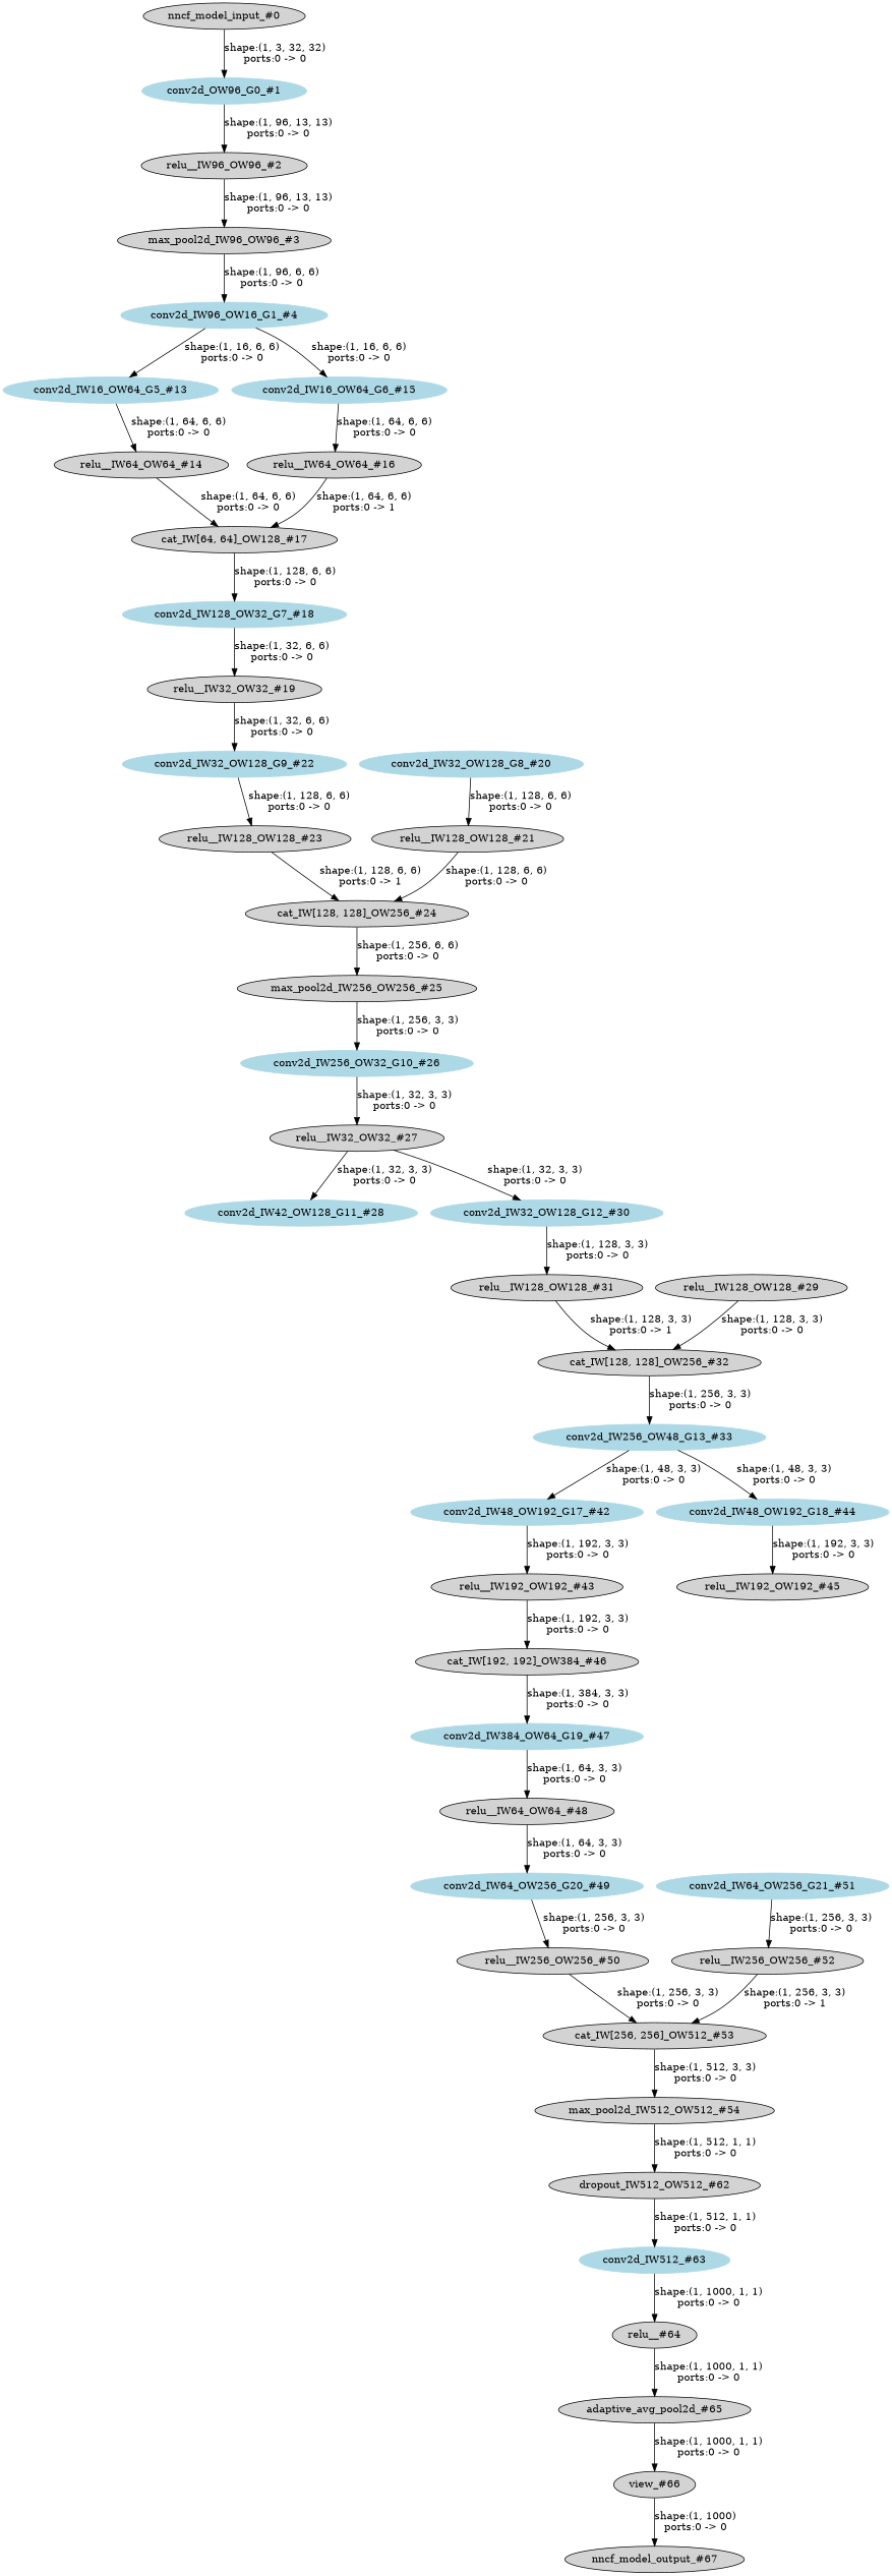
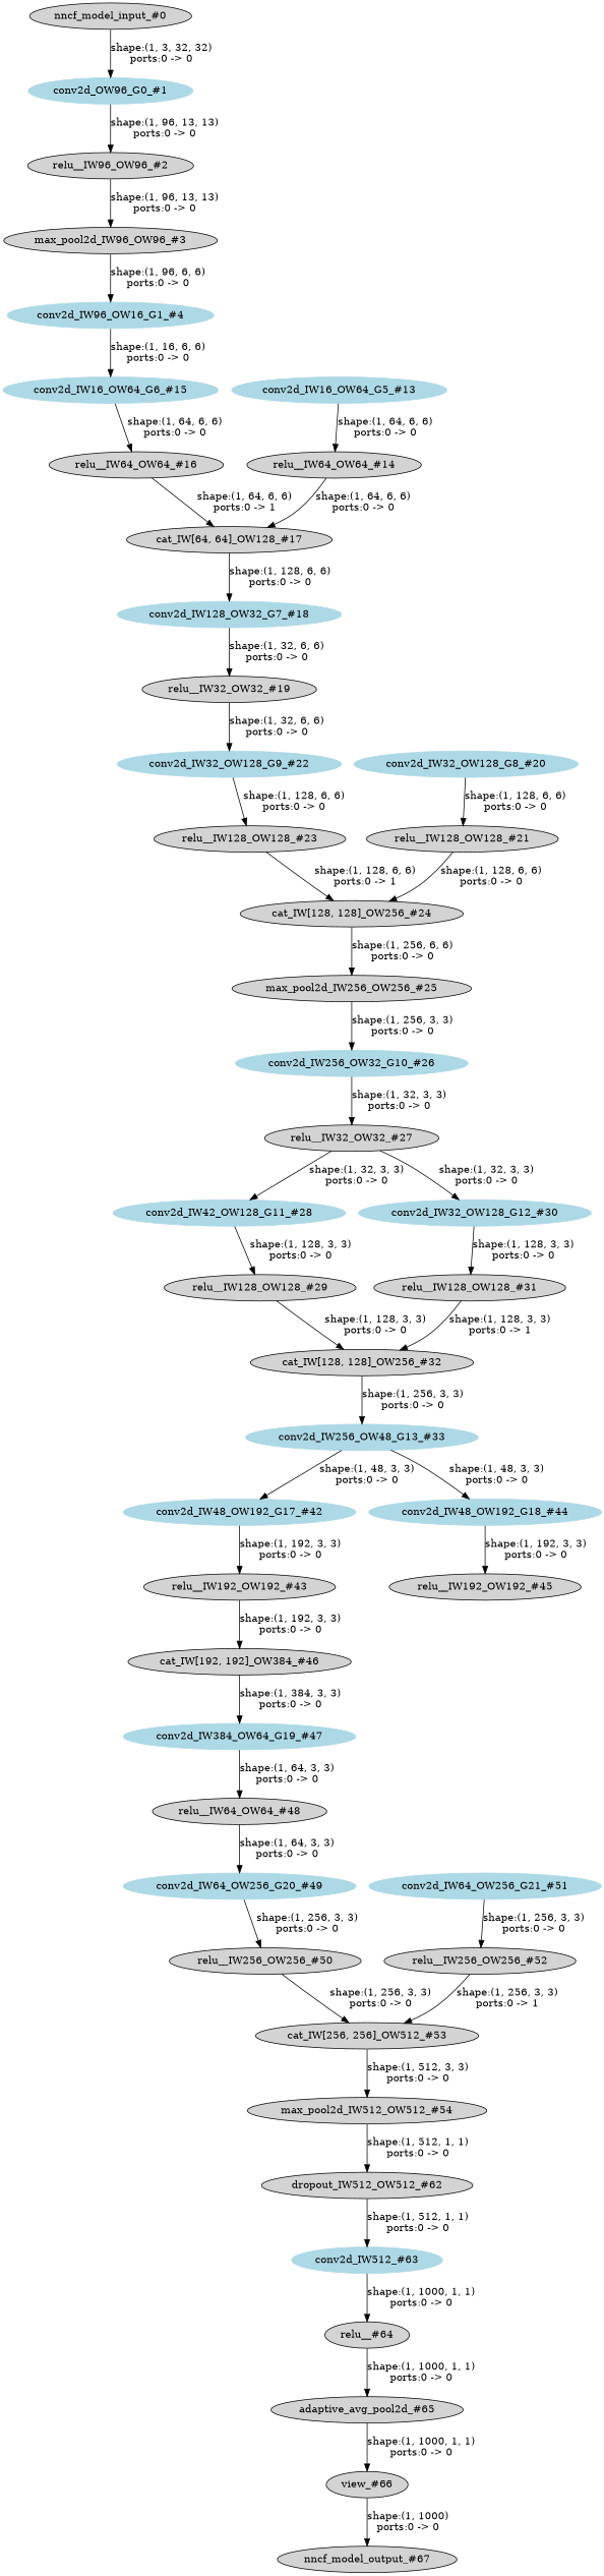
  strict digraph {
    node [style=filled type=conv2d]
    edge [style=solid]
    n1 [label="nncf_model_input_#0" type=nncf_model_input]
    n2 [color=lightblue label="conv2d_OW96_G0_#1"]
    n3 [label="relu__IW96_OW96_#2" type=relu_]
    n4 [label="max_pool2d_IW96_OW96_#3" type=max_pool2d]
    n5 [color=lightblue label="conv2d_IW96_OW16_G1_#4"]
    n6 [color=lightblue label="conv2d_IW16_OW64_G5_#13"]
    n7 [color=lightblue label="conv2d_IW16_OW64_G6_#15"]
    n8 [label="relu__IW64_OW64_#14" type=relu_]
    n9 [label="relu__IW64_OW64_#16" type=relu_]
    n10 [label="cat_IW[64, 64]_OW128_#17" type=cat]
    n11 [color=lightblue label="conv2d_IW128_OW32_G7_#18"]
    n12 [label="relu__IW32_OW32_#19" type=relu_]
    n13 [color=lightblue label="conv2d_IW32_OW128_G9_#22"]
    n14 [color=lightblue label="conv2d_IW32_OW128_G8_#20"]
    n15 [label="relu__IW128_OW128_#21" type=relu_]
    n16 [label="relu__IW128_OW128_#23" type=relu_]
    n17 [label="cat_IW[128, 128]_OW256_#24" type=cat]
    n18 [label="max_pool2d_IW256_OW256_#25" type=max_pool2d]
    n19 [color=lightblue label="conv2d_IW256_OW32_G10_#26"]
    n20 [label="relu__IW32_OW32_#27" type=relu_]
    n21 [color=lightblue label="conv2d_IW42_OW128_G11_#28"]
    n22 [color=lightblue label="conv2d_IW32_OW128_G12_#30"]
    n23 [label="relu__IW128_OW128_#29" type=relu_]
    n24 [label="relu__IW128_OW128_#31" type=relu_]
    n25 [label="cat_IW[128, 128]_OW256_#32" type=cat]
    n26 [color=lightblue label="conv2d_IW256_OW48_G13_#33"]
    n27 [color=lightblue label="conv2d_IW48_OW192_G17_#42"]
    n28 [color=lightblue label="conv2d_IW48_OW192_G18_#44"]
    n29 [label="relu__IW192_OW192_#43" type=relu_]
    n30 [label="relu__IW192_OW192_#45" type=relu_]
    n31 [label="cat_IW[192, 192]_OW384_#46" type=cat]
    n32 [color=lightblue label="conv2d_IW384_OW64_G19_#47"]
    n33 [label="relu__IW64_OW64_#48" type=relu_]
    n34 [color=lightblue label="conv2d_IW64_OW256_G20_#49"]
    n35 [label="relu__IW256_OW256_#50" type=relu_]
    n36 [color=lightblue label="conv2d_IW64_OW256_G21_#51"]
    n37 [label="relu__IW256_OW256_#52" type=relu_]
    n38 [label="cat_IW[256, 256]_OW512_#53" type=cat]
    n39 [label="max_pool2d_IW512_OW512_#54" type=max_pool2d]
    n40 [label="dropout_IW512_OW512_#62" type=dropout]
    n41 [color=lightblue label="conv2d_IW512_#63"]
    n42 [label="relu__#64" type=relu_]
    n43 [label="adaptive_avg_pool2d_#65" type=adaptive_avg_pool2d]
    n44 [label="view_#66" type=view]
    n45 [label="nncf_model_output_#67" type=nncf_model_output]
    n1 -> n2 [label="shape:(1, 3, 32, 32)\nports:0 -> 0"]
    n2 -> n3 [label="shape:(1, 96, 13, 13)\nports:0 -> 0"]
    n3 -> n4 [label="shape:(1, 96, 13, 13)\nports:0 -> 0"]
    n4 -> n5 [label="shape:(1, 96, 6, 6)\nports:0 -> 0"]
-   n5 -> n6 [label="shape:(1, 16, 6, 6)\nports:0 -> 0"]
    n5 -> n7 [label="shape:(1, 16, 6, 6)\nports:0 -> 0"]
    n6 -> n8 [label="shape:(1, 64, 6, 6)\nports:0 -> 0"]
    n7 -> n9 [label="shape:(1, 64, 6, 6)\nports:0 -> 0"]
    n8 -> n10 [label="shape:(1, 64, 6, 6)\nports:0 -> 0"]
    n9 -> n10 [label="shape:(1, 64, 6, 6)\nports:0 -> 1"]
    n10 -> n11 [label="shape:(1, 128, 6, 6)\nports:0 -> 0"]
    n11 -> n12 [label="shape:(1, 32, 6, 6)\nports:0 -> 0"]
    n12 -> n13 [label="shape:(1, 32, 6, 6)\nports:0 -> 0"]
    n13 -> n16 [label="shape:(1, 128, 6, 6)\nports:0 -> 0"]
    n14 -> n15 [label="shape:(1, 128, 6, 6)\nports:0 -> 0"]
    n15 -> n17 [label="shape:(1, 128, 6, 6)\nports:0 -> 0"]
    n16 -> n17 [label="shape:(1, 128, 6, 6)\nports:0 -> 1"]
    n17 -> n18 [label="shape:(1, 256, 6, 6)\nports:0 -> 0"]
    n18 -> n19 [label="shape:(1, 256, 3, 3)\nports:0 -> 0"]
    n19 -> n20 [label="shape:(1, 32, 3, 3)\nports:0 -> 0"]
    n20 -> n21 [label="shape:(1, 32, 3, 3)\nports:0 -> 0"]
    n20 -> n22 [label="shape:(1, 32, 3, 3)\nports:0 -> 0"]
+   n21 -> n23 [label="shape:(1, 128, 3, 3)\nports:0 -> 0"]
    n22 -> n24 [label="shape:(1, 128, 3, 3)\nports:0 -> 0"]
    n23 -> n25 [label="shape:(1, 128, 3, 3)\nports:0 -> 0"]
    n24 -> n25 [label="shape:(1, 128, 3, 3)\nports:0 -> 1"]
    n25 -> n26 [label="shape:(1, 256, 3, 3)\nports:0 -> 0"]
    n26 -> n27 [label="shape:(1, 48, 3, 3)\nports:0 -> 0"]
    n26 -> n28 [label="shape:(1, 48, 3, 3)\nports:0 -> 0"]
    n27 -> n29 [label="shape:(1, 192, 3, 3)\nports:0 -> 0"]
    n28 -> n30 [label="shape:(1, 192, 3, 3)\nports:0 -> 0"]
    n29 -> n31 [label="shape:(1, 192, 3, 3)\nports:0 -> 0"]
    n31 -> n32 [label="shape:(1, 384, 3, 3)\nports:0 -> 0"]
    n32 -> n33 [label="shape:(1, 64, 3, 3)\nports:0 -> 0"]
    n33 -> n34 [label="shape:(1, 64, 3, 3)\nports:0 -> 0"]
    n34 -> n35 [label="shape:(1, 256, 3, 3)\nports:0 -> 0"]
    n35 -> n38 [label="shape:(1, 256, 3, 3)\nports:0 -> 0"]
    n36 -> n37 [label="shape:(1, 256, 3, 3)\nports:0 -> 0"]
    n37 -> n38 [label="shape:(1, 256, 3, 3)\nports:0 -> 1"]
    n38 -> n39 [label="shape:(1, 512, 3, 3)\nports:0 -> 0"]
    n39 -> n40 [label="shape:(1, 512, 1, 1)\nports:0 -> 0"]
    n40 -> n41 [label="shape:(1, 512, 1, 1)\nports:0 -> 0"]
    n41 -> n42 [label="shape:(1, 1000, 1, 1)\nports:0 -> 0"]
    n42 -> n43 [label="shape:(1, 1000, 1, 1)\nports:0 -> 0"]
    n43 -> n44 [label="shape:(1, 1000, 1, 1)\nports:0 -> 0"]
    n44 -> n45 [label="shape:(1, 1000)\nports:0 -> 0"]
  }
